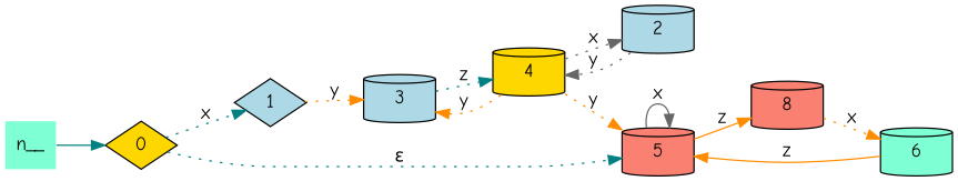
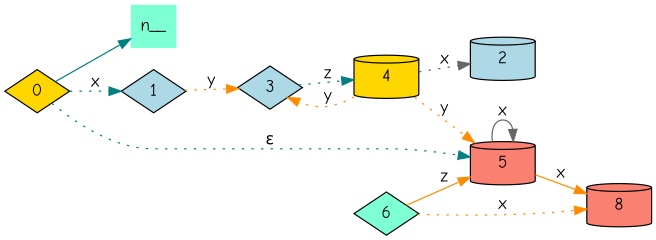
  digraph {
    fontname="Comic Neue"
    rankdir=LR
    node [fillcolor=lightblue fontname="Comic Neue" shape=diamond style=filled]
    edge [color=darkorange fontname="Comic Neue" style=dotted]
    n__ [fillcolor=aquamarine shape=none width=.0]
    0 [fillcolor=gold]
    1
    5 [fillcolor=salmon shape=cylinder]
-   3 [shape=cylinder]
+   3
    n6 [fillcolor=salmon label=8 shape=cylinder]
    2 [shape=cylinder]
    4 [fillcolor=gold shape=cylinder]
-   6 [fillcolor=aquamarine shape=cylinder]
-   n__ -> 0 [color=teal style=solid]
+   6 [fillcolor=aquamarine]
+   0 -> n__ [color=teal style=solid]
    0 -> 1 [color=teal label=x]
    0 -> 5 [color=teal label="ε"]
    1 -> 3 [label=y]
    5 -> 5 [color=gray40 label=x style=solid]
-   5 -> n6 [label=z style=solid]
+   5 -> n6 [label=x style=solid]
    3 -> 4 [color=teal label=z]
-   n6 -> 6 [label=x]
-   2 -> 4 [color=gray40 label=y]
+   6 -> n6 [label=x]
    4 -> 5 [label=y]
    4 -> 3 [label=y]
    4 -> 2 [color=gray40 label=x]
    6 -> 5 [label=z style=solid]
  }
